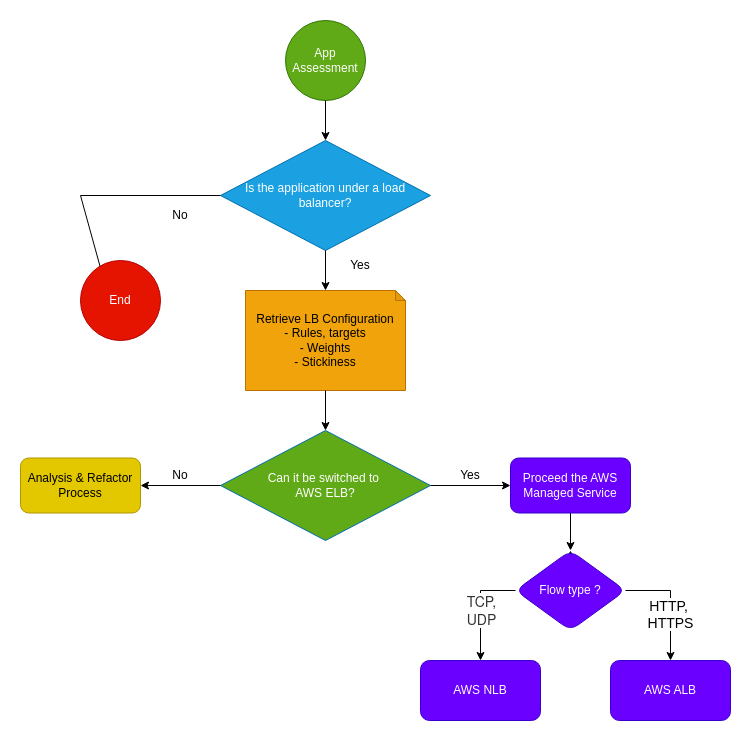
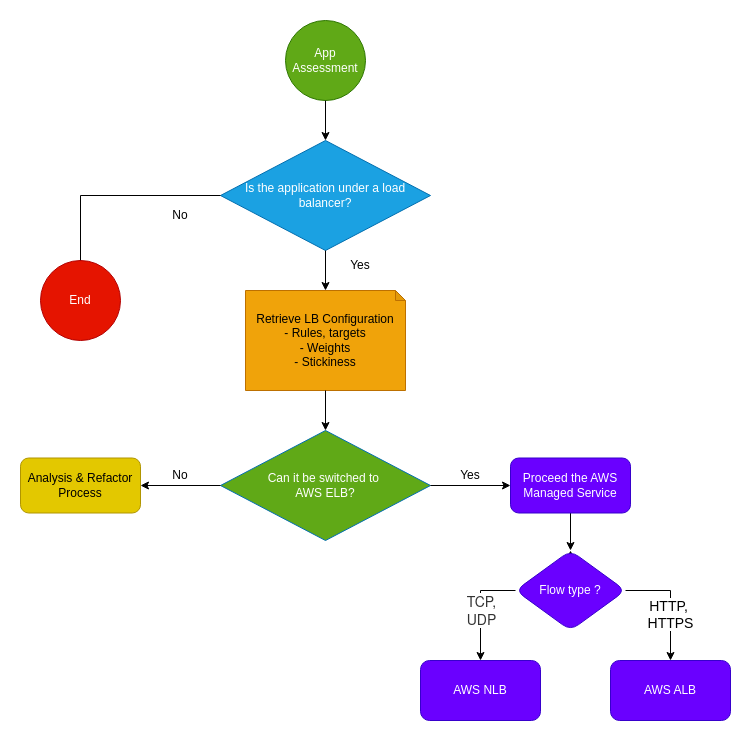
  <mxCell id="0" />
  <mxCell id="1" parent="0" />
  <mxCell id="2" value="App Assessment" style="ellipse;whiteSpace=wrap;html=1;aspect=fixed;fillColor=#60a917;fontColor=#ffffff;strokeColor=#2D7600;" parent="1" vertex="1"><mxGeometry x="285" y="20" width="80" height="80" as="geometry" /></mxCell>
  <mxCell id="3" value="" style="endArrow=classic;html=1;rounded=0;" parent="1" source="2" target="4" edge="1"><mxGeometry width="50" height="50" relative="1" as="geometry"><mxPoint x="320" y="250" as="sourcePoint" /><mxPoint x="370" y="200" as="targetPoint" /></mxGeometry></mxCell>
  <mxCell id="4" value="Is the application under a load balancer?" style="rhombus;whiteSpace=wrap;html=1;fillColor=#1ba1e2;fontColor=#ffffff;strokeColor=#006EAF;" parent="1" vertex="1"><mxGeometry x="220" y="140" width="210" height="110" as="geometry" /></mxCell>
  <mxCell id="5" value="" style="endArrow=classic;html=1;rounded=0;exitX=0.5;exitY=1;exitDx=0;exitDy=0;" parent="1" source="4" target="6" edge="1"><mxGeometry width="50" height="50" relative="1" as="geometry"><mxPoint x="320" y="340" as="sourcePoint" /><mxPoint x="370" y="290" as="targetPoint" /></mxGeometry></mxCell>
  <mxCell id="6" value="Retrieve LB Configuration&lt;br&gt;- Rules, targets&lt;br&gt;- Weights&lt;br&gt;- Stickiness" style="shape=note;whiteSpace=wrap;html=1;backgroundOutline=1;darkOpacity=0.05;size=10;fillColor=#f0a30a;fontColor=#000000;strokeColor=#BD7000;" parent="1" vertex="1"><mxGeometry x="245" y="290" width="160" height="100" as="geometry" /></mxCell>
  <mxCell id="7" value="" style="endArrow=classic;html=1;rounded=0;" parent="1" source="6" target="8" edge="1"><mxGeometry width="50" height="50" relative="1" as="geometry"><mxPoint x="320" y="470" as="sourcePoint" /><mxPoint x="370" y="420" as="targetPoint" /></mxGeometry></mxCell>
  <mxCell id="8" value="Can it be switched to&amp;nbsp;&lt;div&gt;AWS ELB?&lt;/div&gt;" style="rhombus;whiteSpace=wrap;html=1;fillColor=#60a917;fontColor=#ffffff;strokeColor=#006EAF;" parent="1" vertex="1"><mxGeometry x="220" y="430" width="210" height="110" as="geometry" /></mxCell>
  <mxCell id="9" value="" style="endArrow=classic;html=1;rounded=0;exitX=1;exitY=0.5;exitDx=0;exitDy=0;" parent="1" source="8" target="11" edge="1"><mxGeometry width="50" height="50" relative="1" as="geometry"><mxPoint x="530" y="530" as="sourcePoint" /><mxPoint x="580" y="480" as="targetPoint" /></mxGeometry></mxCell>
  <mxCell id="10" value="" style="edgeStyle=orthogonalEdgeStyle;rounded=0;orthogonalLoop=1;jettySize=auto;html=1;" edge="1" parent="1" source="11" target="26"><mxGeometry relative="1" as="geometry" /></mxCell>
  <mxCell id="11" value="Proceed the AWS Managed Service" style="rounded=1;whiteSpace=wrap;html=1;fillColor=#6a00ff;fontColor=#ffffff;strokeColor=#3700CC;" parent="1" vertex="1"><mxGeometry x="510" y="457.5" width="120" height="55" as="geometry" /></mxCell>
  <mxCell id="12" value="" style="endArrow=classic;html=1;rounded=0;exitX=0;exitY=0.5;exitDx=0;exitDy=0;" parent="1" source="8" target="13" edge="1"><mxGeometry width="50" height="50" relative="1" as="geometry"><mxPoint x="140" y="530" as="sourcePoint" /><mxPoint x="190" y="480" as="targetPoint" /></mxGeometry></mxCell>
  <mxCell id="13" value="Analysis &amp;amp; Refactor Process" style="rounded=1;whiteSpace=wrap;html=1;fillColor=#e3c800;fontColor=#000000;strokeColor=#B09500;" parent="1" vertex="1"><mxGeometry x="20" y="457.5" width="120" height="55" as="geometry" /></mxCell>
  <mxCell id="14" value="Yes" style="text;html=1;strokeColor=none;fillColor=none;align=center;verticalAlign=middle;whiteSpace=wrap;rounded=0;" parent="1" vertex="1"><mxGeometry x="330" y="250" width="60" height="30" as="geometry" /></mxCell>
  <mxCell id="15" value="Yes" style="text;html=1;strokeColor=none;fillColor=none;align=center;verticalAlign=middle;whiteSpace=wrap;rounded=0;" parent="1" vertex="1"><mxGeometry x="440" y="460" width="60" height="30" as="geometry" /></mxCell>
  <mxCell id="16" value="No" style="text;html=1;strokeColor=none;fillColor=none;align=center;verticalAlign=middle;whiteSpace=wrap;rounded=0;" parent="1" vertex="1"><mxGeometry x="150" y="460" width="60" height="30" as="geometry" /></mxCell>
  <mxCell id="17" value="No" style="text;html=1;strokeColor=none;fillColor=none;align=center;verticalAlign=middle;whiteSpace=wrap;rounded=0;" parent="1" vertex="1"><mxGeometry x="150" y="200" width="60" height="30" as="geometry" /></mxCell>
  <mxCell id="18" value="" style="endArrow=classic;html=1;rounded=0;exitX=0;exitY=0.5;exitDx=0;exitDy=0;entryX=0.5;entryY=1;entryDx=0;entryDy=0;" parent="1" source="4" target="19" edge="1"><mxGeometry width="50" height="50" relative="1" as="geometry"><mxPoint x="120" y="340" as="sourcePoint" /><mxPoint x="80" y="300" as="targetPoint" /><Array as="points"><mxPoint x="80" y="195" /></Array></mxGeometry></mxCell>
- <mxCell id="19" value="End" style="ellipse;whiteSpace=wrap;html=1;aspect=fixed;fillColor=#e51400;fontColor=#ffffff;strokeColor=#B20000;" parent="1" vertex="1"><mxGeometry x="80" y="260" width="80" height="80" as="geometry" /></mxCell>
+ <mxCell id="19" value="End" style="ellipse;whiteSpace=wrap;html=1;aspect=fixed;fillColor=#e51400;fontColor=#ffffff;strokeColor=#B20000;" parent="1" vertex="1"><mxGeometry x="40" y="260" width="80" height="80" as="geometry" /></mxCell>
  <mxCell id="20" value="&lt;font style=&quot;font-size: 14px;&quot;&gt;HTTP,&amp;nbsp;&lt;/font&gt;&lt;div&gt;&lt;font style=&quot;font-size: 14px;&quot;&gt;HTTPS&lt;/font&gt;&lt;/div&gt;" style="edgeStyle=orthogonalEdgeStyle;rounded=0;orthogonalLoop=1;jettySize=auto;html=1;exitX=1;exitY=0.5;exitDx=0;exitDy=0;" edge="1" parent="1" source="26" target="23"><mxGeometry x="0.2" relative="1" as="geometry"><mxPoint x="560" y="590" as="sourcePoint" /><mxPoint as="offset" /></mxGeometry></mxCell>
  <mxCell id="21" value="" style="edgeStyle=orthogonalEdgeStyle;rounded=0;orthogonalLoop=1;jettySize=auto;html=1;exitX=0;exitY=0.5;exitDx=0;exitDy=0;" edge="1" parent="1" source="26" target="24"><mxGeometry relative="1" as="geometry"><mxPoint x="505" y="630" as="sourcePoint" /></mxGeometry></mxCell>
  <mxCell id="22" value="&lt;span style=&quot;text-align: start; white-space: normal; caret-color: rgb(51, 51, 51); font-family: AmazonEmber, &amp;quot;Helvetica Neue&amp;quot;, Helvetica, Arial, sans-serif; font-size: 14px; color: light-dark(rgb(51, 51, 51), rgb(255, 255, 255));&quot;&gt;TCP, UDP&lt;/span&gt;" style="edgeLabel;html=1;align=center;verticalAlign=middle;resizable=0;points=[];" vertex="1" connectable="0" parent="21"><mxGeometry x="0.026" y="-2" relative="1" as="geometry"><mxPoint x="2" as="offset" /></mxGeometry></mxCell>
  <mxCell id="23" value="AWS ALB" style="whiteSpace=wrap;html=1;fillColor=#6a00ff;strokeColor=#3700CC;fontColor=#ffffff;rounded=1;" vertex="1" parent="1"><mxGeometry x="610" y="660" width="120" height="60" as="geometry" /></mxCell>
  <mxCell id="24" value="AWS NLB" style="whiteSpace=wrap;html=1;fillColor=#6a00ff;strokeColor=#3700CC;fontColor=#ffffff;rounded=1;" vertex="1" parent="1"><mxGeometry x="420" y="660" width="120" height="60" as="geometry" /></mxCell>
  <mxCell id="25" value="" style="edgeStyle=orthogonalEdgeStyle;rounded=0;orthogonalLoop=1;jettySize=auto;html=1;" edge="1" parent="1" target="26"><mxGeometry relative="1" as="geometry"><mxPoint x="560" y="590" as="sourcePoint" /><mxPoint x="670" y="670" as="targetPoint" /></mxGeometry></mxCell>
  <mxCell id="26" value="Flow type ?" style="rhombus;whiteSpace=wrap;html=1;fillColor=#6a00ff;strokeColor=#3700CC;fontColor=#ffffff;rounded=1;" vertex="1" parent="1"><mxGeometry x="515" y="550" width="110" height="80" as="geometry" /></mxCell>
